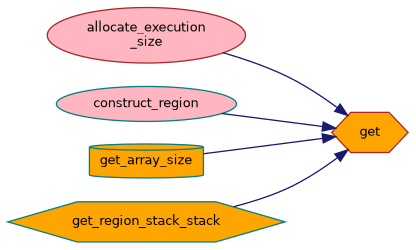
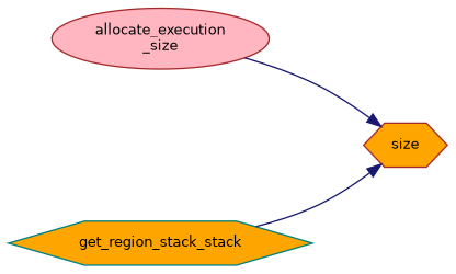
  digraph {
    rankdir=RL
    node [color=teal fillcolor=orange fontname=Helvetica fontsize=10 shape=hexagon style=filled]
    edge [color=midnightblue dir=back fontname=Helvetica fontsize=10 labelfontname=Helvetica labelfontsize=10 style=solid]
-   n1 [color=brown fontcolor=black height=0.2 label=get width=0.4]
+   n1 [color=brown fontcolor=black height=0.2 label=size width=0.4]
    n2 [color=brown fillcolor=lightpink height=0.2 label="allocate_execution\l_size" shape=ellipse width=0.4]
-   n3 [fillcolor=lightpink height=0.2 label=construct_region shape=ellipse width=0.4]
-   n4 [height=0.2 label=get_array_size shape=cylinder width=0.4]
    n5 [height=0.2 label=get_region_stack_stack width=0.4]
    n1 -> n2
-   n1 -> n3
-   n1 -> n4
    n1 -> n5
  }
